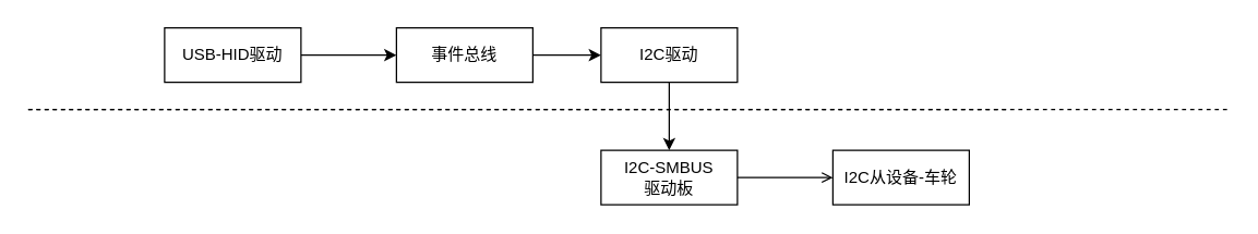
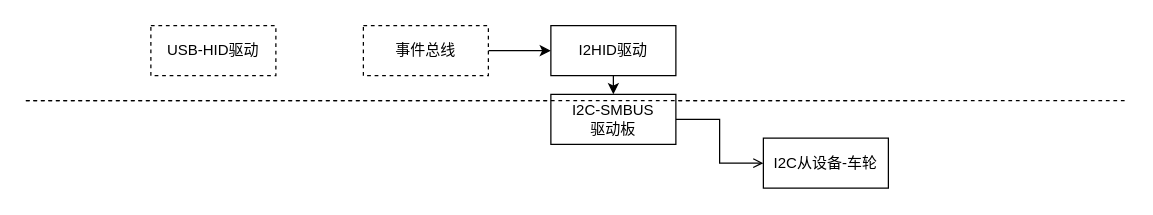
  <mxCell id="0" />
  <mxCell id="1" parent="0" />
- <mxCell id="2" style="edgeStyle=orthogonalEdgeStyle;rounded=0;orthogonalLoop=1;jettySize=auto;html=1;exitX=1;exitY=0.5;exitDx=0;exitDy=0;entryX=0;entryY=0.5;entryDx=0;entryDy=0;" edge="1" parent="1" source="3" target="6"><mxGeometry relative="1" as="geometry" /></mxCell>
- <mxCell id="3" value="USB-HID驱动" style="rounded=0;whiteSpace=wrap;html=1;" vertex="1" parent="1"><mxGeometry x="120" y="20" width="100" height="40" as="geometry" /></mxCell>
+ <mxCell id="3" value="USB-HID驱动" style="rounded=0;whiteSpace=wrap;html=1;dashed=1;" vertex="1" parent="1"><mxGeometry x="120" y="20" width="100" height="40" as="geometry" /></mxCell>
  <mxCell id="4" value="" style="endArrow=none;dashed=1;html=1;rounded=0;" edge="1" parent="1"><mxGeometry width="50" height="50" relative="1" as="geometry"><mxPoint x="20" y="80" as="sourcePoint" /><mxPoint x="900" y="80" as="targetPoint" /></mxGeometry></mxCell>
  <mxCell id="5" style="edgeStyle=orthogonalEdgeStyle;rounded=0;orthogonalLoop=1;jettySize=auto;html=1;exitX=1;exitY=0.5;exitDx=0;exitDy=0;entryX=0;entryY=0.5;entryDx=0;entryDy=0;" edge="1" parent="1" source="6" target="8"><mxGeometry relative="1" as="geometry" /></mxCell>
- <mxCell id="6" value="事件总线" style="rounded=0;whiteSpace=wrap;html=1;" vertex="1" parent="1"><mxGeometry x="290" y="20" width="100" height="40" as="geometry" /></mxCell>
+ <mxCell id="6" value="事件总线" style="rounded=0;whiteSpace=wrap;html=1;dashed=1;" vertex="1" parent="1"><mxGeometry x="290" y="20" width="100" height="40" as="geometry" /></mxCell>
  <mxCell id="7" style="edgeStyle=orthogonalEdgeStyle;rounded=0;orthogonalLoop=1;jettySize=auto;html=1;exitX=0.5;exitY=1;exitDx=0;exitDy=0;entryX=0.5;entryY=0;entryDx=0;entryDy=0;" edge="1" parent="1" source="8" target="10"><mxGeometry relative="1" as="geometry" /></mxCell>
- <mxCell id="8" value="I2C驱动" style="rounded=0;whiteSpace=wrap;html=1;" vertex="1" parent="1"><mxGeometry x="440" y="20" width="100" height="40" as="geometry" /></mxCell>
+ <mxCell id="8" value="I2HID驱动" style="rounded=0;whiteSpace=wrap;html=1;" vertex="1" parent="1"><mxGeometry x="440" y="20" width="100" height="40" as="geometry" /></mxCell>
  <mxCell id="9" style="edgeStyle=orthogonalEdgeStyle;rounded=0;orthogonalLoop=1;jettySize=auto;html=1;exitX=1;exitY=0.5;exitDx=0;exitDy=0;endArrow=open;" edge="1" parent="1" source="10" target="11"><mxGeometry relative="1" as="geometry" /></mxCell>
- <mxCell id="10" value="I2C-&lt;span style=&quot;background-color: transparent; color: light-dark(rgb(0, 0, 0), rgb(255, 255, 255));&quot;&gt;SMBUS&lt;/span&gt;&lt;div&gt;&lt;span style=&quot;background-color: transparent; color: light-dark(rgb(0, 0, 0), rgb(255, 255, 255));&quot;&gt;驱动板&lt;/span&gt;&lt;/div&gt;" style="rounded=0;whiteSpace=wrap;html=1;" vertex="1" parent="1"><mxGeometry x="440" y="110" width="100" height="40" as="geometry" /></mxCell>
+ <mxCell id="10" value="I2C-&lt;span style=&quot;background-color: transparent; color: light-dark(rgb(0, 0, 0), rgb(255, 255, 255));&quot;&gt;SMBUS&lt;/span&gt;&lt;div&gt;&lt;span style=&quot;background-color: transparent; color: light-dark(rgb(0, 0, 0), rgb(255, 255, 255));&quot;&gt;驱动板&lt;/span&gt;&lt;/div&gt;" style="rounded=0;whiteSpace=wrap;html=1;" vertex="1" parent="1"><mxGeometry x="440" y="75" width="100" height="40" as="geometry" /></mxCell>
  <mxCell id="11" value="I2C从设备-车轮" style="rounded=0;whiteSpace=wrap;html=1;" vertex="1" parent="1"><mxGeometry x="610" y="110" width="100" height="40" as="geometry" /></mxCell>
  <mxCell id="12" value="" style="endArrow=none;dashed=1;html=1;rounded=0;" edge="1" parent="1"><mxGeometry width="50" height="50" relative="1" as="geometry"><mxPoint x="20" y="80" as="sourcePoint" /><mxPoint x="740" y="80" as="targetPoint" /></mxGeometry></mxCell>
